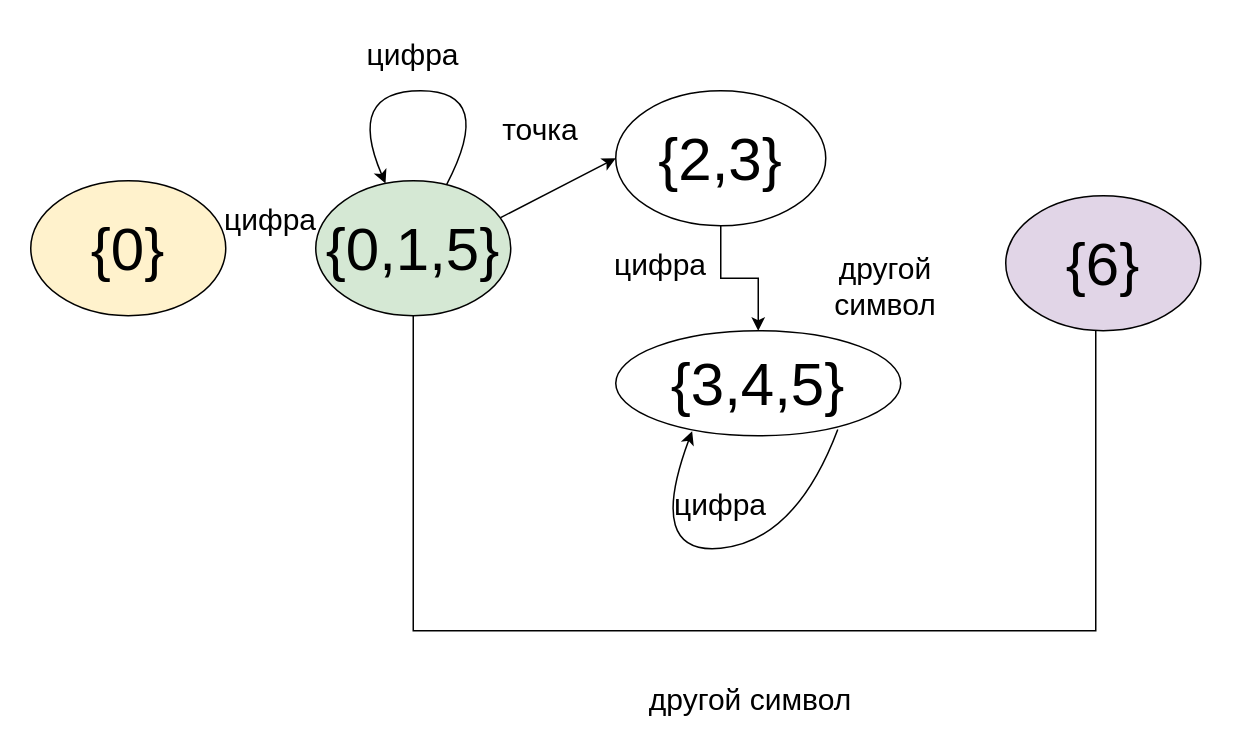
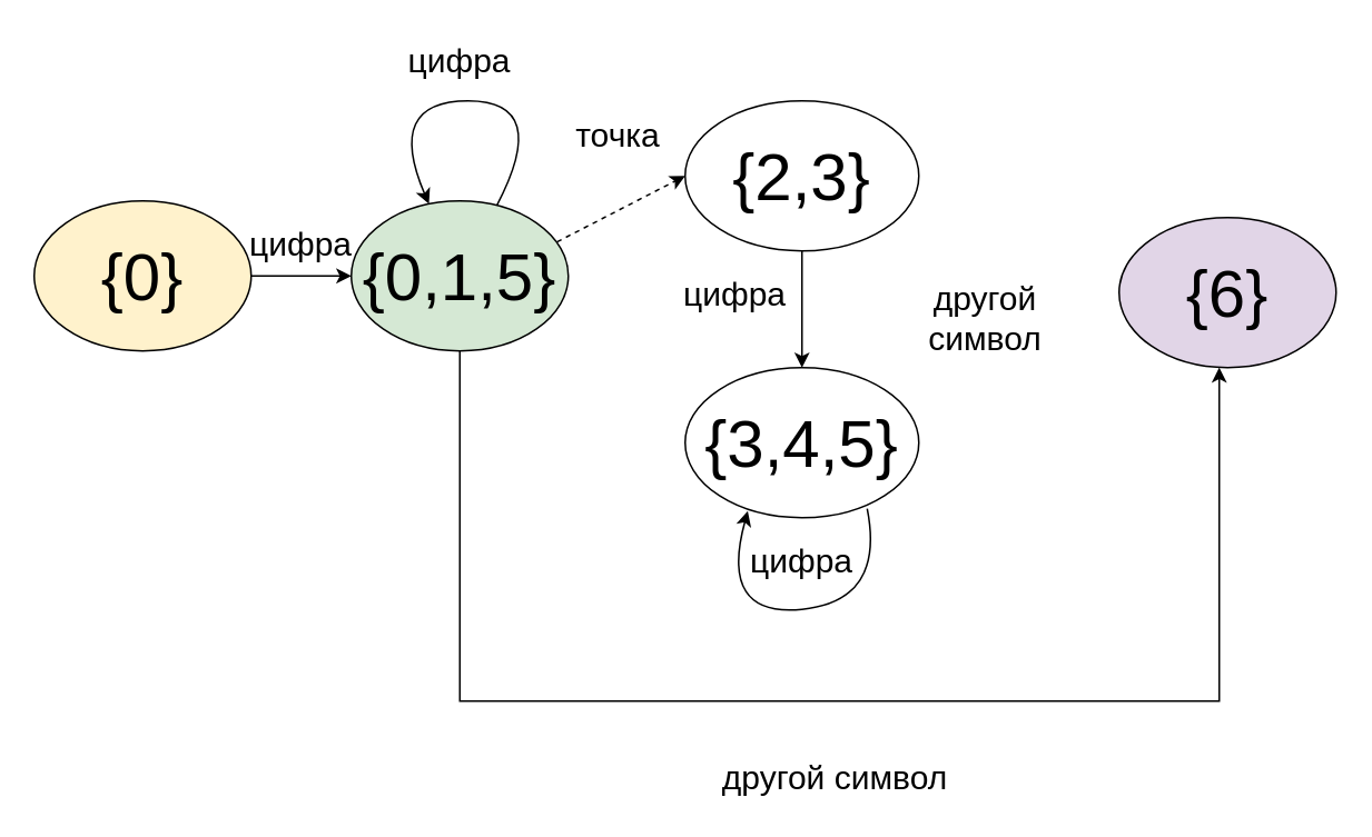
  <mxCell id="0" />
  <mxCell id="1" parent="0" />
  <mxCell id="2" style="edgeStyle=orthogonalEdgeStyle;rounded=0;orthogonalLoop=1;jettySize=auto;html=1;entryX=0.5;entryY=0;entryDx=0;entryDy=0;fontSize=40;" edge="1" parent="1"><mxGeometry relative="1" as="geometry"><Array as="points"><mxPoint x="560" y="70" /><mxPoint x="370" y="70" /></Array><mxPoint x="370" y="120" as="targetPoint" /></mxGeometry></mxCell>
+ <mxCell id="3" style="edgeStyle=orthogonalEdgeStyle;rounded=0;orthogonalLoop=1;jettySize=auto;html=1;fontSize=40;" edge="1" parent="1" source="4" target="6"><mxGeometry relative="1" as="geometry" /></mxCell>
  <mxCell id="4" value="{0}" style="ellipse;whiteSpace=wrap;html=1;fontSize=40;fillColor=#fff2cc;" vertex="1" parent="1"><mxGeometry x="20" y="120" width="130" height="90" as="geometry" /></mxCell>
- <mxCell id="5" style="edgeStyle=orthogonalEdgeStyle;rounded=0;orthogonalLoop=1;jettySize=auto;html=1;fontSize=20;endArrow=none;" edge="1" parent="1" source="6" target="10"><mxGeometry relative="1" as="geometry"><Array as="points"><mxPoint x="275" y="420" /><mxPoint x="730" y="420" /></Array></mxGeometry></mxCell>
+ <mxCell id="5" style="edgeStyle=orthogonalEdgeStyle;rounded=0;orthogonalLoop=1;jettySize=auto;html=1;fontSize=20;" edge="1" parent="1" source="6" target="10"><mxGeometry relative="1" as="geometry"><Array as="points"><mxPoint x="275" y="420" /><mxPoint x="730" y="420" /></Array></mxGeometry></mxCell>
  <mxCell id="6" value="{0,1,5}" style="ellipse;whiteSpace=wrap;html=1;fontSize=40;fillColor=#d5e8d4;" vertex="1" parent="1"><mxGeometry x="210" y="120" width="130" height="90" as="geometry" /></mxCell>
  <mxCell id="7" value="" style="curved=1;endArrow=classic;html=1;rounded=0;fontSize=40;" edge="1" parent="1" source="6" target="6"><mxGeometry width="50" height="50" relative="1" as="geometry"><mxPoint x="280" y="60" as="sourcePoint" /><mxPoint x="330" y="10" as="targetPoint" /><Array as="points"><mxPoint x="330" y="60" /><mxPoint x="230" y="60" /></Array></mxGeometry></mxCell>
  <mxCell id="8" style="edgeStyle=orthogonalEdgeStyle;rounded=0;orthogonalLoop=1;jettySize=auto;html=1;fontSize=40;" edge="1" parent="1" source="9" target="11"><mxGeometry relative="1" as="geometry" /></mxCell>
  <mxCell id="9" value="{2,3}" style="ellipse;whiteSpace=wrap;html=1;fontSize=40;" vertex="1" parent="1"><mxGeometry x="410" y="60" width="140" height="90" as="geometry" /></mxCell>
  <mxCell id="10" value="{6}" style="ellipse;whiteSpace=wrap;html=1;fontSize=40;fillColor=#e1d5e7;" vertex="1" parent="1"><mxGeometry x="670" y="130" width="130" height="90" as="geometry" /></mxCell>
- <mxCell id="11" value="{3,4,5}" style="ellipse;whiteSpace=wrap;html=1;fontSize=40;" vertex="1" parent="1"><mxGeometry x="410" y="220" width="190" height="70" as="geometry" /></mxCell>
- <mxCell id="12" value="" style="endArrow=classic;html=1;rounded=0;fontSize=40;exitX=0.948;exitY=0.273;exitDx=0;exitDy=0;entryX=0;entryY=0.5;entryDx=0;entryDy=0;exitPerimeter=0;" edge="1" parent="1" source="6" target="9"><mxGeometry width="50" height="50" relative="1" as="geometry"><mxPoint x="300" y="310" as="sourcePoint" /><mxPoint x="350" y="260" as="targetPoint" /></mxGeometry></mxCell>
+ <mxCell id="11" value="{3,4,5}" style="ellipse;whiteSpace=wrap;html=1;fontSize=40;" vertex="1" parent="1"><mxGeometry x="410" y="220" width="140" height="90" as="geometry" /></mxCell>
+ <mxCell id="12" value="" style="endArrow=classic;html=1;rounded=0;fontSize=40;exitX=0.948;exitY=0.273;exitDx=0;exitDy=0;entryX=0;entryY=0.5;entryDx=0;entryDy=0;exitPerimeter=0;dashed=1;" edge="1" parent="1" source="6" target="9"><mxGeometry width="50" height="50" relative="1" as="geometry"><mxPoint x="300" y="310" as="sourcePoint" /><mxPoint x="350" y="260" as="targetPoint" /></mxGeometry></mxCell>
  <mxCell id="13" value="" style="curved=1;endArrow=classic;html=1;rounded=0;fontSize=40;exitX=0.779;exitY=0.94;exitDx=0;exitDy=0;exitPerimeter=0;entryX=0.268;entryY=0.956;entryDx=0;entryDy=0;entryPerimeter=0;" edge="1" parent="1" source="11" target="11"><mxGeometry width="50" height="50" relative="1" as="geometry"><mxPoint x="307.037" y="132.665" as="sourcePoint" /><mxPoint x="266.666" y="131.827" as="targetPoint" /><Array as="points"><mxPoint x="530" y="360" /><mxPoint x="430" y="370" /></Array></mxGeometry></mxCell>
  <mxCell id="14" value="цифра" style="text;html=1;strokeColor=none;fillColor=none;align=center;verticalAlign=middle;whiteSpace=wrap;rounded=0;fontSize=20;" vertex="1" parent="1"><mxGeometry x="150" y="130" width="60" height="30" as="geometry" /></mxCell>
  <mxCell id="15" value="цифра" style="text;html=1;strokeColor=none;fillColor=none;align=center;verticalAlign=middle;whiteSpace=wrap;rounded=0;fontSize=20;" vertex="1" parent="1"><mxGeometry x="245" y="20" width="60" height="30" as="geometry" /></mxCell>
- <mxCell id="16" value="точка" style="text;html=1;strokeColor=none;fillColor=none;align=center;verticalAlign=middle;whiteSpace=wrap;rounded=0;fontSize=20;" vertex="1" parent="1"><mxGeometry x="330" y="70" width="60" height="30" as="geometry" /></mxCell>
+ <mxCell id="16" value="точка" style="text;html=1;strokeColor=none;fillColor=none;align=center;verticalAlign=middle;whiteSpace=wrap;rounded=0;fontSize=20;" vertex="1" parent="1"><mxGeometry x="340" y="65" width="60" height="30" as="geometry" /></mxCell>
  <mxCell id="17" value="цифра" style="text;html=1;strokeColor=none;fillColor=none;align=center;verticalAlign=middle;whiteSpace=wrap;rounded=0;fontSize=20;" vertex="1" parent="1"><mxGeometry x="410" y="160" width="60" height="30" as="geometry" /></mxCell>
  <mxCell id="18" value="цифра" style="text;html=1;strokeColor=none;fillColor=none;align=center;verticalAlign=middle;whiteSpace=wrap;rounded=0;fontSize=20;" vertex="1" parent="1"><mxGeometry x="450" y="320" width="60" height="30" as="geometry" /></mxCell>
  <mxCell id="19" value="другой символ" style="text;html=1;strokeColor=none;fillColor=none;align=center;verticalAlign=middle;whiteSpace=wrap;rounded=0;fontSize=20;" vertex="1" parent="1"><mxGeometry x="420" y="450" width="160" height="30" as="geometry" /></mxCell>
  <mxCell id="20" value="другой символ" style="text;html=1;strokeColor=none;fillColor=none;align=center;verticalAlign=middle;whiteSpace=wrap;rounded=0;fontSize=20;" vertex="1" parent="1"><mxGeometry x="530" y="180" width="120" height="20" as="geometry" /></mxCell>
